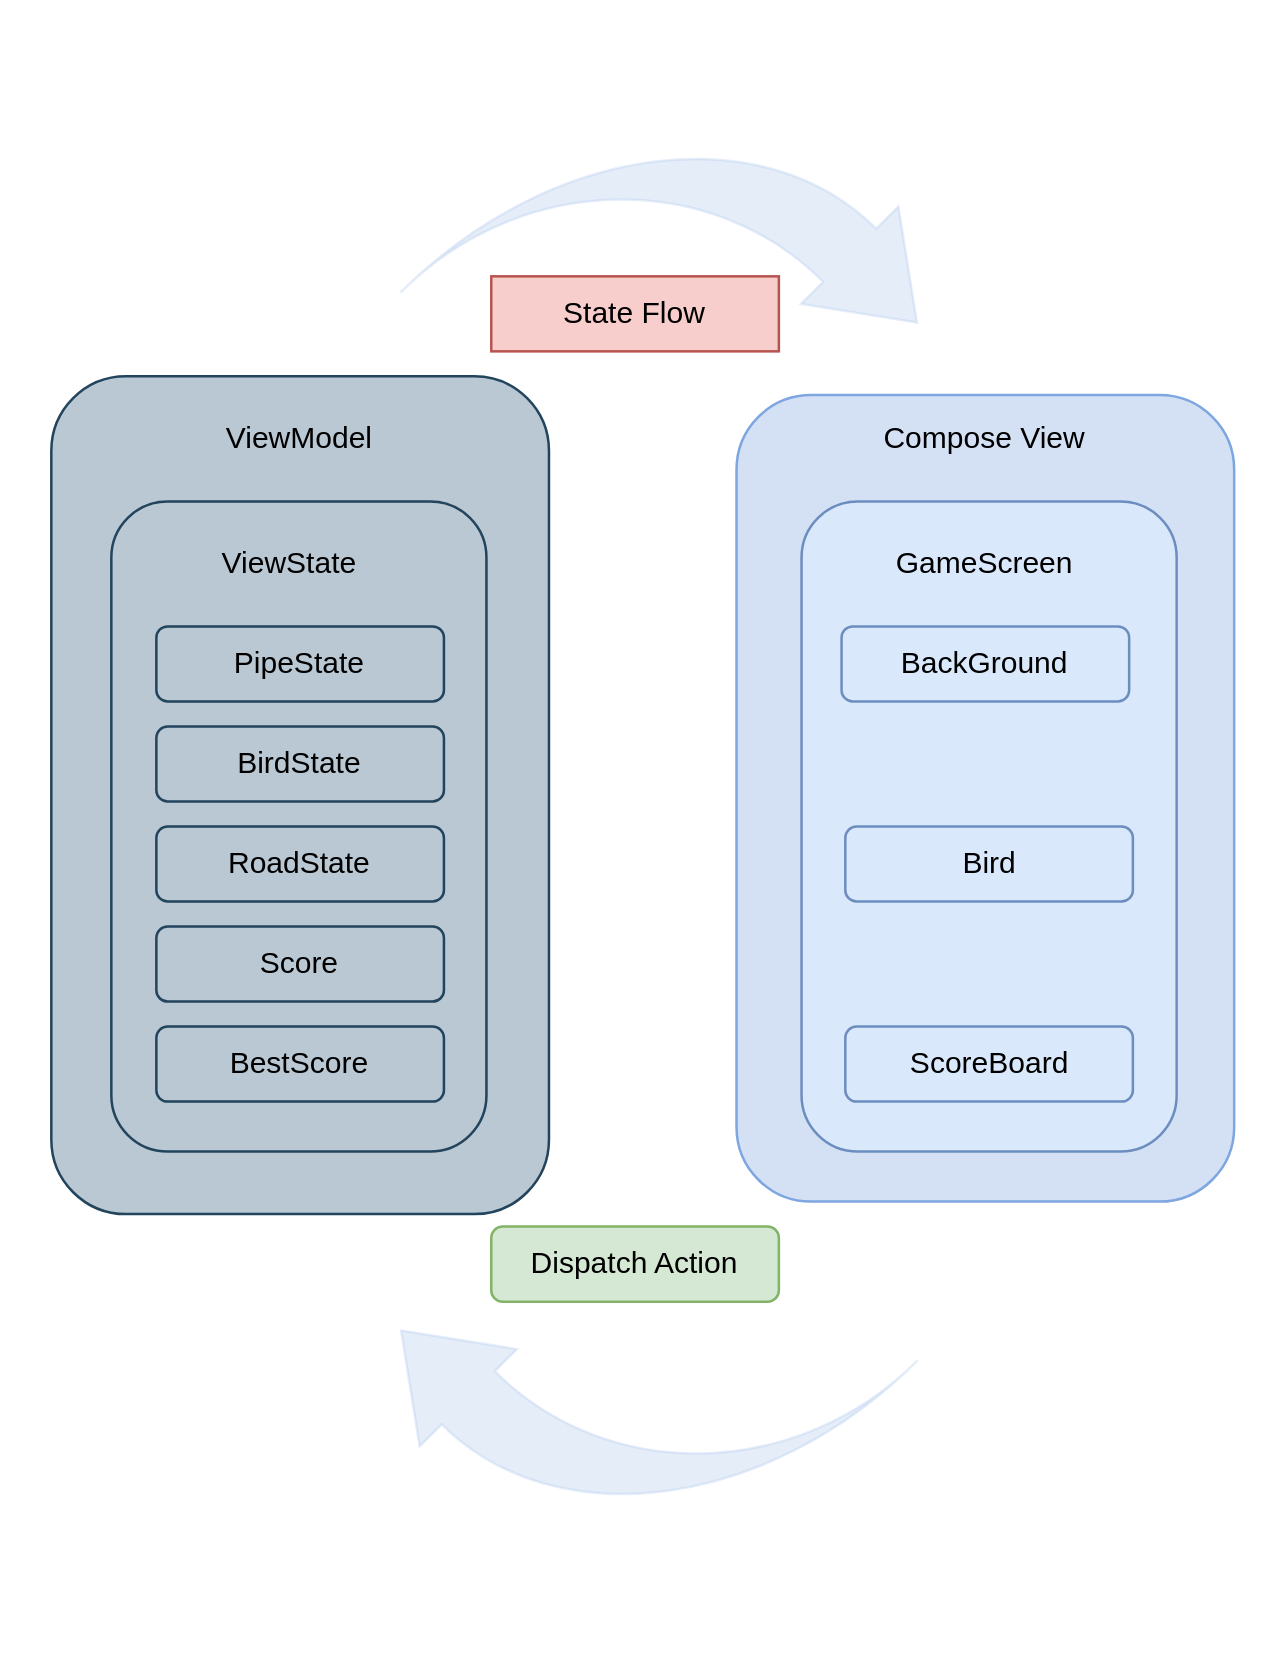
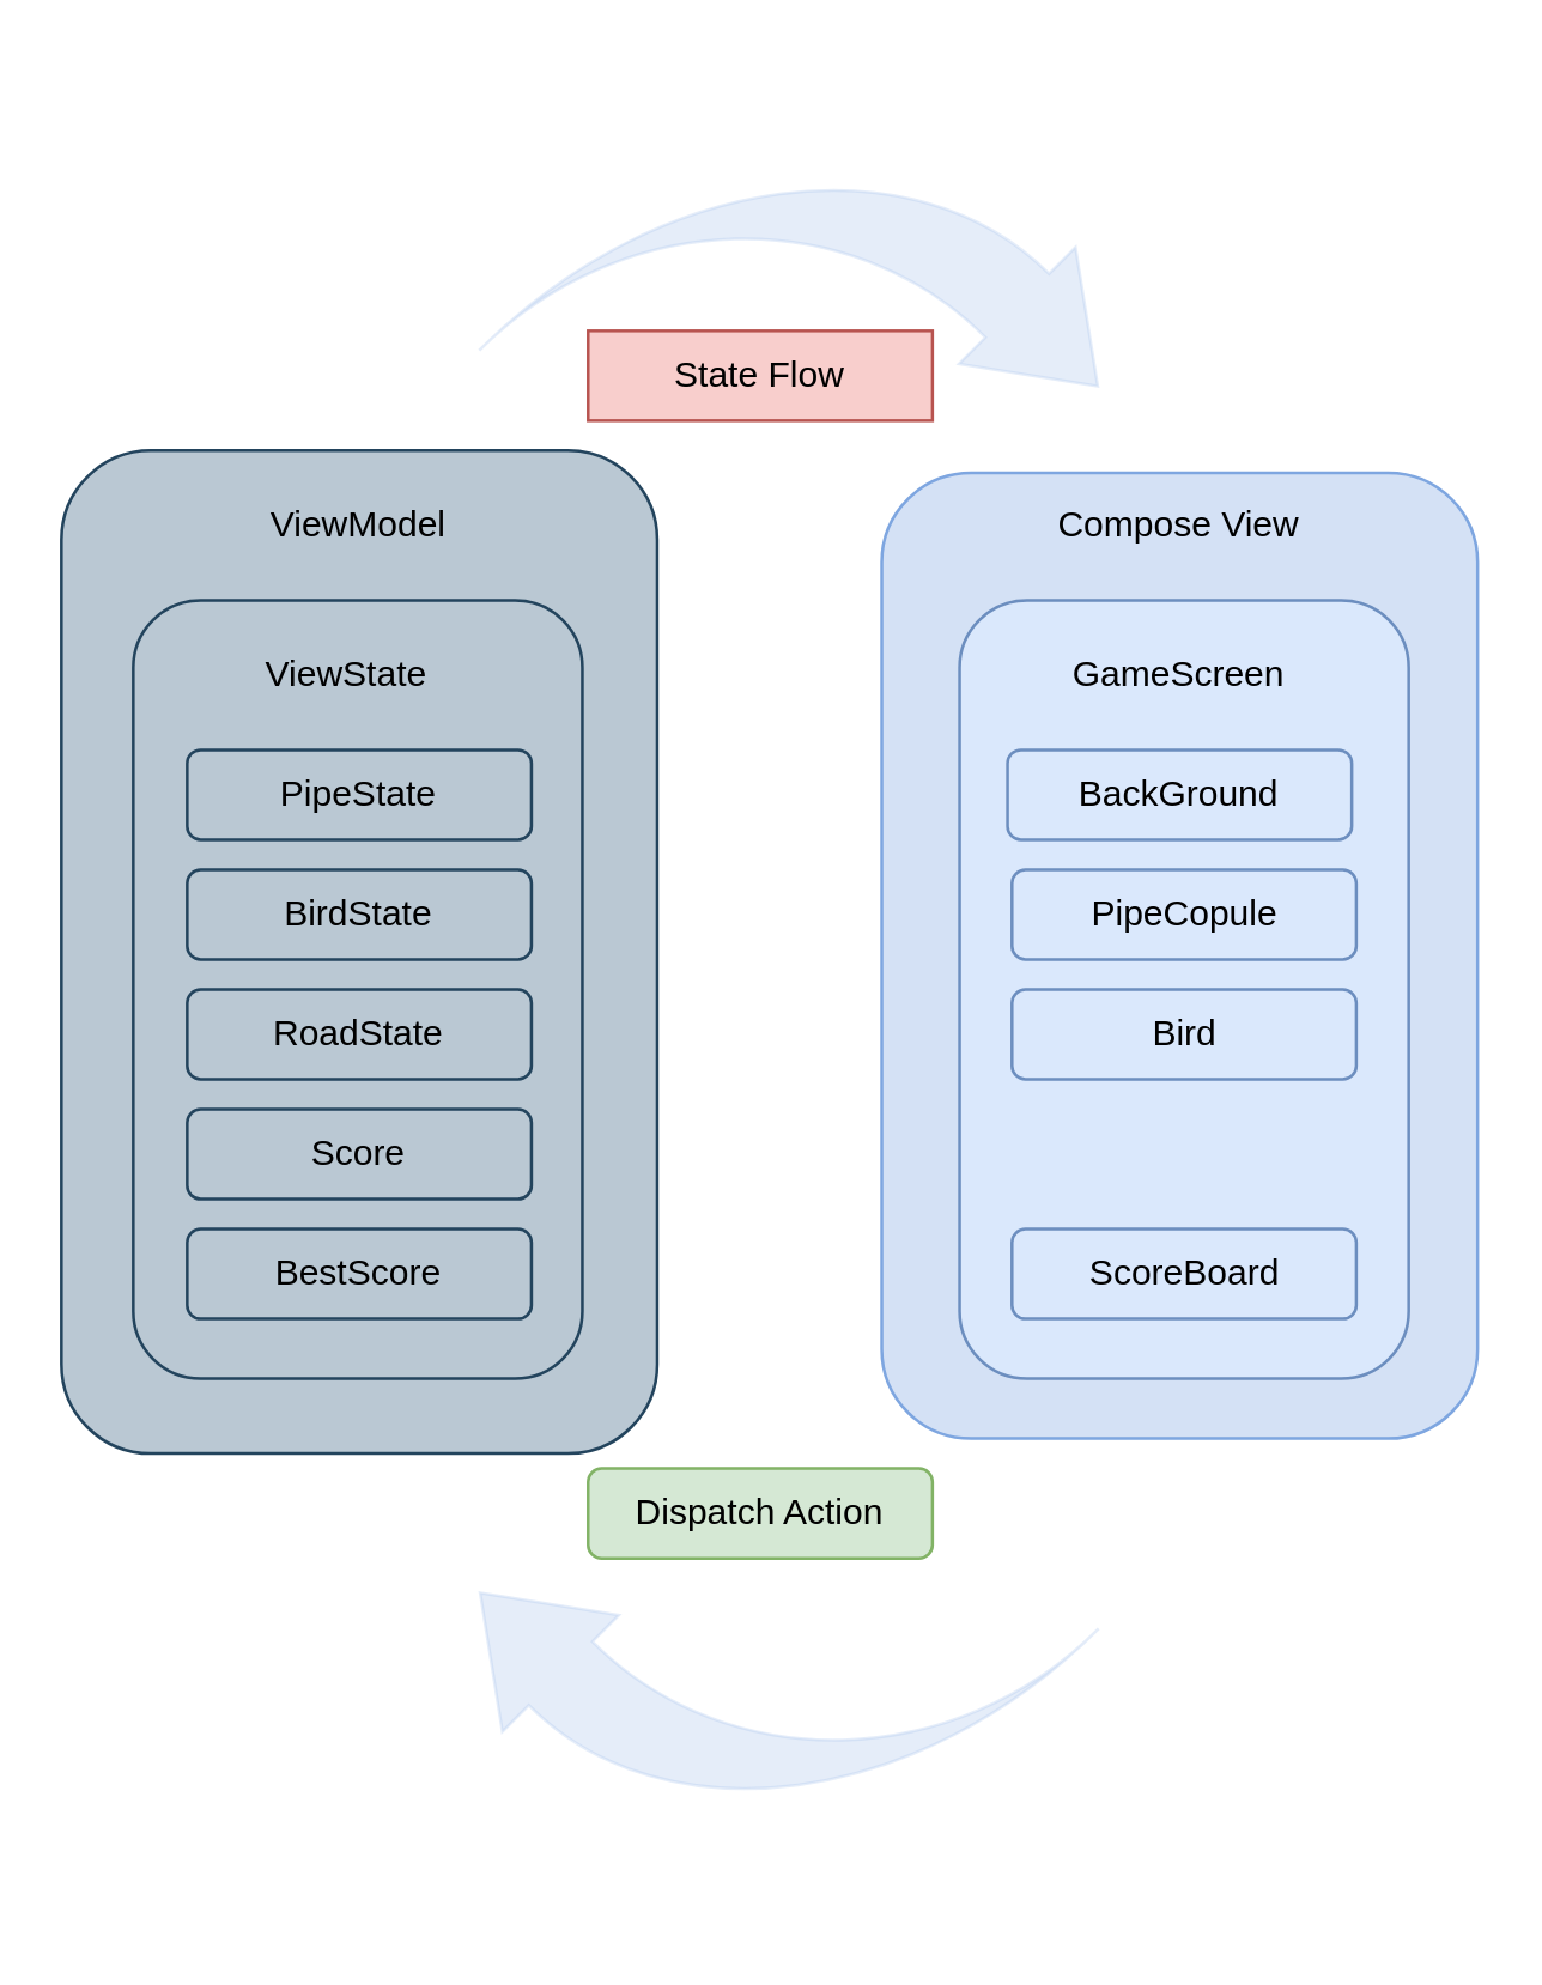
  <mxCell id="0" />
  <mxCell id="1" parent="0" />
  <mxCell id="2" value="" style="rounded=1;whiteSpace=wrap;html=1;strokeColor=#23445d;fillColor=#bac8d3;" vertex="1" parent="1"><mxGeometry x="20" y="135" width="199" height="335" as="geometry" /></mxCell>
  <mxCell id="3" value="" style="rounded=1;whiteSpace=wrap;html=1;strokeColor=#7EA6E0;fillColor=#D4E1F5;" vertex="1" parent="1"><mxGeometry x="294" y="142.5" width="199" height="322.5" as="geometry" /></mxCell>
  <mxCell id="4" value="&lt;div style=&quot;text-align: justify&quot;&gt;&lt;br&gt;&lt;/div&gt;" style="rounded=1;whiteSpace=wrap;html=1;align=right;fillColor=#bac8d3;strokeColor=#23445d;" vertex="1" parent="1"><mxGeometry x="44" y="185" width="150" height="260" as="geometry" /></mxCell>
  <mxCell id="5" value="PipeState" style="rounded=1;whiteSpace=wrap;html=1;fillColor=#bac8d3;strokeColor=#23445d;" vertex="1" parent="1"><mxGeometry x="62" y="235" width="115" height="30" as="geometry" /></mxCell>
  <mxCell id="6" value="BirdState" style="rounded=1;whiteSpace=wrap;html=1;fillColor=#bac8d3;strokeColor=#23445d;" vertex="1" parent="1"><mxGeometry x="62" y="275" width="115" height="30" as="geometry" /></mxCell>
  <mxCell id="7" value="RoadState" style="rounded=1;whiteSpace=wrap;html=1;fillColor=#bac8d3;strokeColor=#23445d;" vertex="1" parent="1"><mxGeometry x="62" y="315" width="115" height="30" as="geometry" /></mxCell>
  <mxCell id="8" value="Score" style="rounded=1;whiteSpace=wrap;html=1;fillColor=#bac8d3;strokeColor=#23445d;" vertex="1" parent="1"><mxGeometry x="62" y="355" width="115" height="30" as="geometry" /></mxCell>
  <mxCell id="9" value="BestScore" style="rounded=1;whiteSpace=wrap;html=1;fillColor=#bac8d3;strokeColor=#23445d;" vertex="1" parent="1"><mxGeometry x="62" y="395" width="115" height="30" as="geometry" /></mxCell>
  <mxCell id="10" value="ViewState" style="rounded=1;whiteSpace=wrap;html=1;strokeColor=none;fillColor=none;" vertex="1" parent="1"><mxGeometry x="57.5" y="195" width="115" height="30" as="geometry" /></mxCell>
  <mxCell id="11" value="ViewModel" style="rounded=1;whiteSpace=wrap;html=1;strokeColor=none;fillColor=none;" vertex="1" parent="1"><mxGeometry x="62" y="145" width="115" height="30" as="geometry" /></mxCell>
  <mxCell id="12" value="Compose View" style="rounded=1;whiteSpace=wrap;html=1;strokeColor=none;fillColor=none;" vertex="1" parent="1"><mxGeometry x="336" y="145" width="115" height="30" as="geometry" /></mxCell>
  <mxCell id="13" value="&lt;div style=&quot;text-align: justify&quot;&gt;&lt;br&gt;&lt;/div&gt;" style="rounded=1;whiteSpace=wrap;html=1;align=right;fillColor=#dae8fc;strokeColor=#6c8ebf;" vertex="1" parent="1"><mxGeometry x="320" y="185" width="150" height="260" as="geometry" /></mxCell>
+ <mxCell id="14" value="PipeCopule" style="rounded=1;whiteSpace=wrap;html=1;fillColor=#dae8fc;strokeColor=#6c8ebf;" vertex="1" parent="1"><mxGeometry x="337.5" y="275" width="115" height="30" as="geometry" /></mxCell>
  <mxCell id="15" value="BackGround" style="rounded=1;whiteSpace=wrap;html=1;fillColor=#dae8fc;strokeColor=#6c8ebf;" vertex="1" parent="1"><mxGeometry x="336" y="235" width="115" height="30" as="geometry" /></mxCell>
  <mxCell id="16" value="GameScreen" style="rounded=1;whiteSpace=wrap;html=1;strokeColor=none;fillColor=none;" vertex="1" parent="1"><mxGeometry x="336" y="195" width="115" height="30" as="geometry" /></mxCell>
  <mxCell id="17" value="ScoreBoard" style="rounded=1;whiteSpace=wrap;html=1;fillColor=#dae8fc;strokeColor=#6c8ebf;" vertex="1" parent="1"><mxGeometry x="337.5" y="395" width="115" height="30" as="geometry" /></mxCell>
  <mxCell id="18" value="Bird" style="rounded=1;whiteSpace=wrap;html=1;fillColor=#dae8fc;strokeColor=#6c8ebf;" vertex="1" parent="1"><mxGeometry x="337.5" y="315" width="115" height="30" as="geometry" /></mxCell>
  <mxCell id="19" value="" style="html=1;shadow=0;dashed=0;align=center;verticalAlign=middle;shape=mxgraph.arrows2.jumpInArrow;dy=15;dx=38;arrowHead=55;gradientColor=none;opacity=30;rotation=-45;direction=south;strokeColor=#A9C4EB;fillColor=#A9C4EB;" vertex="1" parent="1"><mxGeometry x="190" y="20.5" width="165.14" height="154.5" as="geometry" /></mxCell>
  <mxCell id="20" value="" style="html=1;shadow=0;dashed=0;align=center;verticalAlign=middle;shape=mxgraph.arrows2.jumpInArrow;dy=15;dx=38;arrowHead=55;gradientColor=none;opacity=30;rotation=135;direction=south;strokeColor=#A9C4EB;fillColor=#A9C4EB;" vertex="1" parent="1"><mxGeometry x="170.86" y="455" width="165.14" height="154.5" as="geometry" /></mxCell>
  <mxCell id="21" value="State Flow" style="whiteSpace=wrap;html=1;strokeColor=#b85450;fillColor=#f8cecc;rounded=0;" vertex="1" parent="1"><mxGeometry x="195.93" y="95" width="115" height="30" as="geometry" /></mxCell>
  <mxCell id="22" value="Dispatch Action" style="rounded=1;whiteSpace=wrap;html=1;strokeColor=#82b366;fillColor=#d5e8d4;" vertex="1" parent="1"><mxGeometry x="195.93" y="475" width="115" height="30" as="geometry" /></mxCell>
